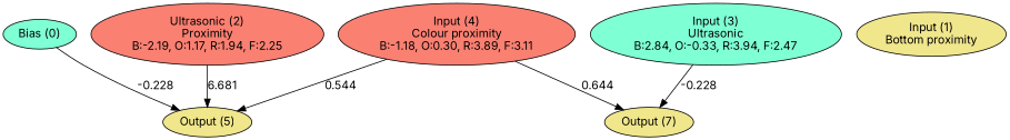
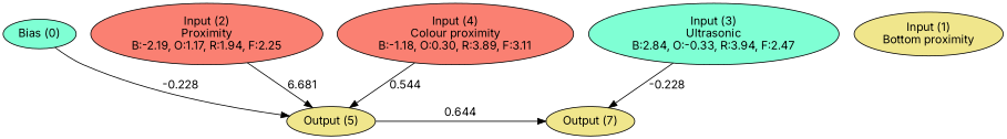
  digraph {
    fontname=Inter
    node [fillcolor=khaki fontname=Inter style=filled]
    edge [fontname=Inter]
    n1 [fillcolor=aquamarine label="Bias (0)"]
    n2 [label="Input (1)\nBottom proximity"]
-   n3 [fillcolor=salmon label="Ultrasonic (2)\nProximity\nB:-2.19, O:1.17, R:1.94, F:2.25"]
+   n3 [fillcolor=salmon label="Input (2)\nProximity\nB:-2.19, O:1.17, R:1.94, F:2.25"]
    n4 [fillcolor=aquamarine label="Input (3)\nUltrasonic\nB:2.84, O:-0.33, R:3.94, F:2.47"]
    n5 [fillcolor=salmon label="Input (4)\nColour proximity\nB:-1.18, O:0.30, R:3.89, F:3.11"]
    n6 [label="Output (5)"]
    n7 [label="Output (7)"]
    subgraph sub_1 {
      rank=same
      n1
      n2
      n3
      n4
      n5
    }
    subgraph sub_2 {
      rank=same
      n6
      n7
    }
    n1 -> n6 [label=-0.228]
    n3 -> n6 [label=6.681]
    n4 -> n7 [label=-0.228]
    n5 -> n6 [label=0.544]
-   n5 -> n7 [label=0.644]
+   n6 -> n7 [label=0.644]
  }
